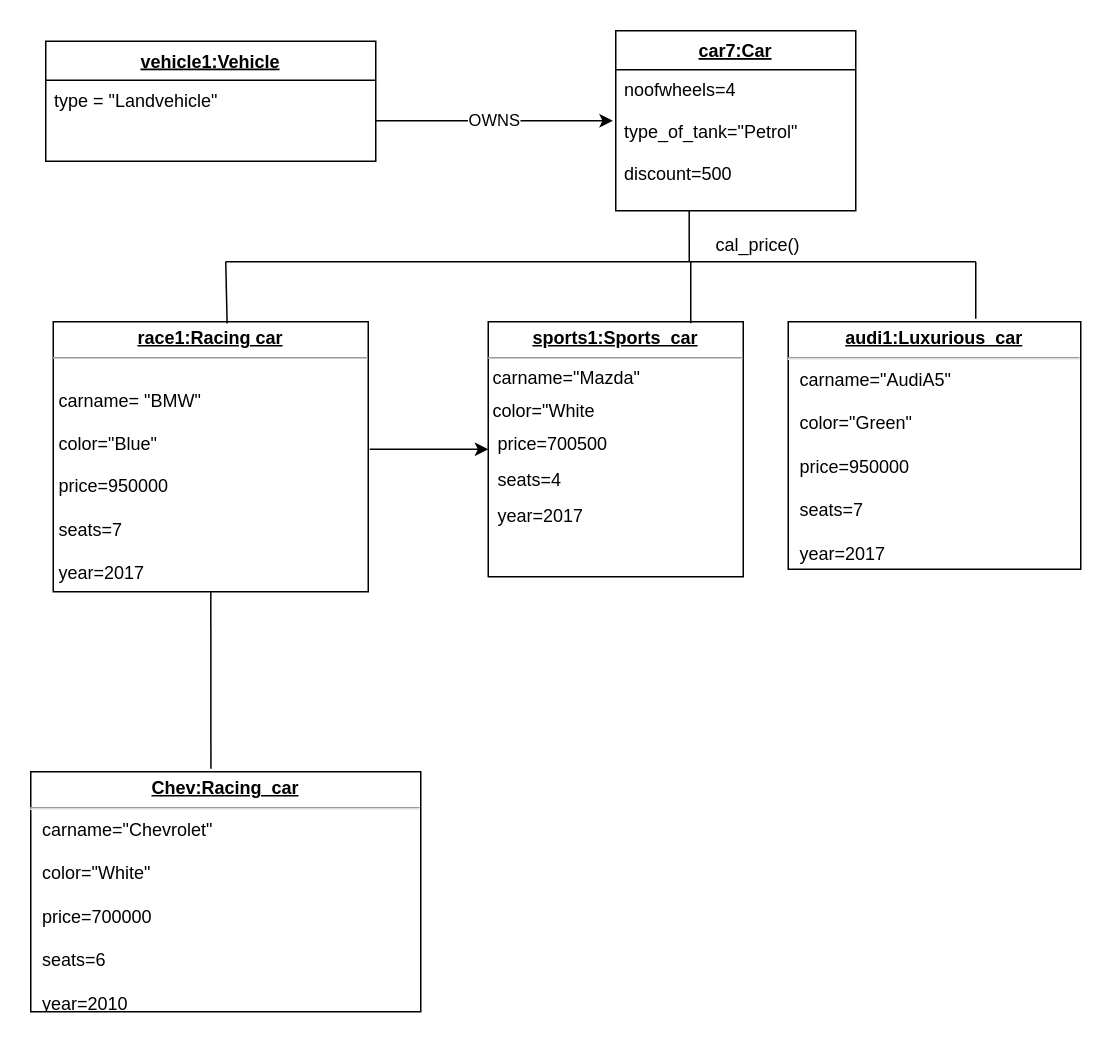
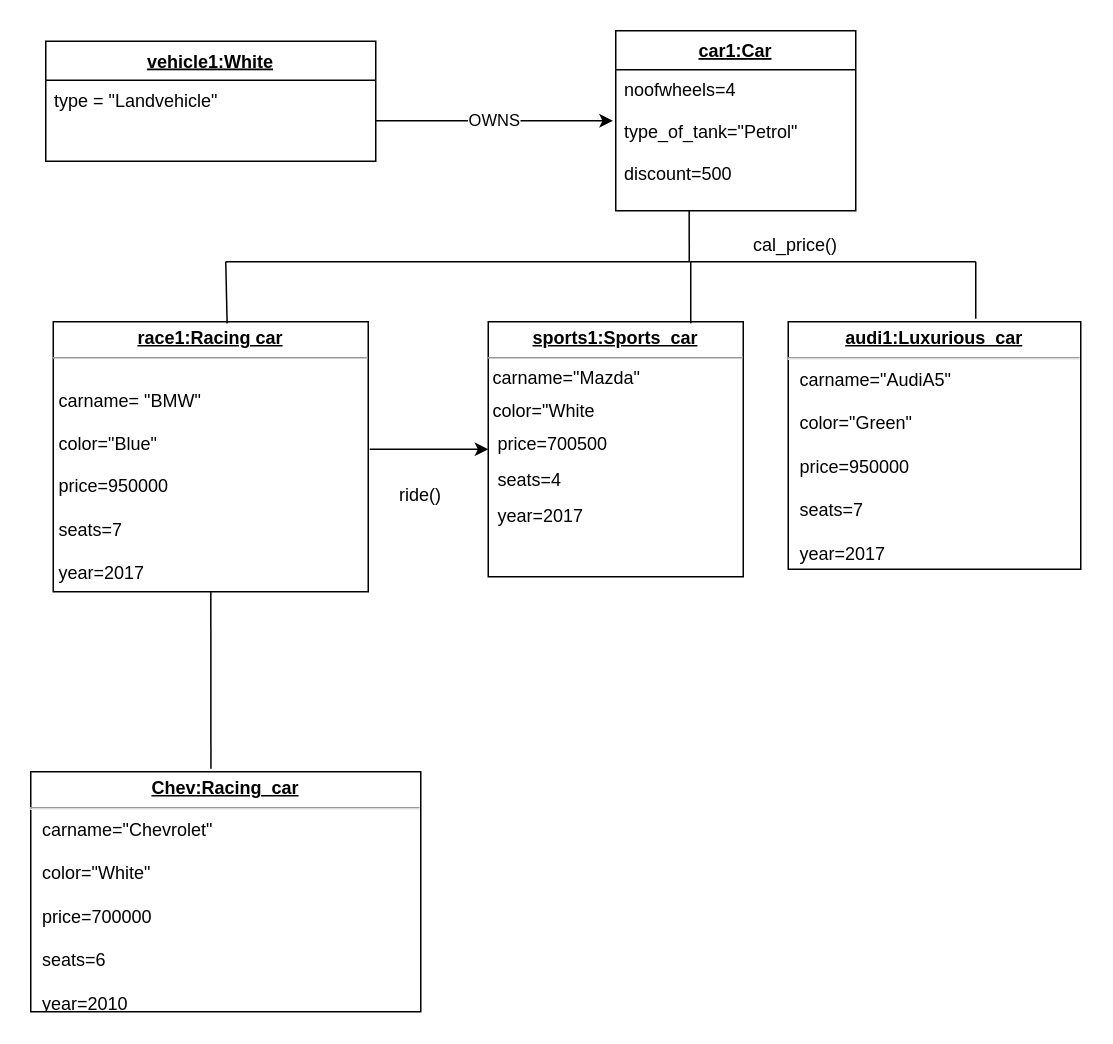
  <mxCell id="0" />
  <mxCell id="1" parent="0" />
- <mxCell id="2" value="vehicle1:Vehicle" style="swimlane;fontStyle=5;align=center;verticalAlign=top;childLayout=stackLayout;horizontal=1;startSize=26;horizontalStack=0;resizeParent=1;resizeParentMax=0;resizeLast=0;collapsible=1;marginBottom=0;" vertex="1" parent="1"><mxGeometry x="30" y="27" width="220" height="80" as="geometry" /></mxCell>
+ <mxCell id="2" value="vehicle1:White" style="swimlane;fontStyle=5;align=center;verticalAlign=top;childLayout=stackLayout;horizontal=1;startSize=26;horizontalStack=0;resizeParent=1;resizeParentMax=0;resizeLast=0;collapsible=1;marginBottom=0;" vertex="1" parent="1"><mxGeometry x="30" y="27" width="220" height="80" as="geometry" /></mxCell>
  <mxCell id="3" value="type = &quot;Landvehicle&quot;" style="text;strokeColor=none;fillColor=none;align=left;verticalAlign=top;spacingLeft=4;spacingRight=4;overflow=hidden;rotatable=0;points=[[0,0.5],[1,0.5]];portConstraint=eastwest;" vertex="1" parent="2"><mxGeometry y="26" width="220" height="54" as="geometry" /></mxCell>
- <mxCell id="4" value="car7:Car" style="swimlane;fontStyle=5;align=center;verticalAlign=top;childLayout=stackLayout;horizontal=1;startSize=26;horizontalStack=0;resizeParent=1;resizeParentMax=0;resizeLast=0;collapsible=1;marginBottom=0;" vertex="1" parent="1"><mxGeometry x="410" y="20" width="160" height="120" as="geometry" /></mxCell>
+ <mxCell id="4" value="car1:Car" style="swimlane;fontStyle=5;align=center;verticalAlign=top;childLayout=stackLayout;horizontal=1;startSize=26;horizontalStack=0;resizeParent=1;resizeParentMax=0;resizeLast=0;collapsible=1;marginBottom=0;" vertex="1" parent="1"><mxGeometry x="410" y="20" width="160" height="120" as="geometry" /></mxCell>
  <mxCell id="5" value="noofwheels=4&#10;&#10;type_of_tank=&quot;Petrol&quot;&#10;&#10;discount=500&#10;" style="text;strokeColor=none;fillColor=none;align=left;verticalAlign=top;spacingLeft=4;spacingRight=4;overflow=hidden;rotatable=0;points=[[0,0.5],[1,0.5]];portConstraint=eastwest;" vertex="1" parent="4"><mxGeometry y="26" width="160" height="94" as="geometry" /></mxCell>
  <mxCell id="6" value="&lt;p style=&quot;margin: 0px ; margin-top: 4px ; text-align: center&quot;&gt;&lt;b&gt;&lt;u&gt;race1:Racing car&lt;/u&gt;&lt;/b&gt;&lt;/p&gt;&lt;hr size=&quot;1&quot;&gt;&lt;p style=&quot;margin: 0px ; margin-left: 4px&quot;&gt;&lt;br&gt;&lt;/p&gt;&lt;p style=&quot;margin: 0px ; margin-left: 4px&quot;&gt;carname= &quot;BMW&quot;&lt;/p&gt;&lt;p style=&quot;margin: 0px ; margin-left: 4px&quot;&gt;&lt;br&gt;&lt;/p&gt;&lt;p style=&quot;margin: 0px ; margin-left: 4px&quot;&gt;color=&quot;Blue&quot;&lt;/p&gt;&lt;p style=&quot;margin: 0px ; margin-left: 4px&quot;&gt;&lt;br&gt;&lt;/p&gt;&lt;p style=&quot;margin: 0px ; margin-left: 4px&quot;&gt;price=950000&lt;/p&gt;&lt;p style=&quot;margin: 0px ; margin-left: 4px&quot;&gt;&lt;br&gt;&lt;/p&gt;&lt;p style=&quot;margin: 0px ; margin-left: 4px&quot;&gt;seats=7&lt;/p&gt;&lt;p style=&quot;margin: 0px ; margin-left: 4px&quot;&gt;&lt;br&gt;&lt;/p&gt;&lt;p style=&quot;margin: 0px ; margin-left: 4px&quot;&gt;year=2017&lt;/p&gt;&lt;p style=&quot;margin: 0px ; margin-left: 4px&quot;&gt;&lt;br&gt;&lt;/p&gt;" style="verticalAlign=top;align=left;overflow=fill;fontSize=12;fontFamily=Helvetica;html=1;" vertex="1" parent="1"><mxGeometry x="35" y="214" width="210" height="180" as="geometry" /></mxCell>
  <mxCell id="7" value="&lt;p style=&quot;margin: 0px ; margin-top: 4px ; text-align: center&quot;&gt;&lt;b&gt;&lt;u&gt;sports1:Sports_car&lt;/u&gt;&lt;/b&gt;&lt;/p&gt;&lt;hr size=&quot;1&quot;&gt;&lt;div style=&quot;height: 2px&quot;&gt;&amp;nbsp;carname=&quot;Mazda&quot;&lt;/div&gt;&lt;div style=&quot;height: 2px&quot;&gt;&amp;nbsp;&lt;/div&gt;&lt;div style=&quot;height: 2px&quot;&gt;&amp;nbsp;&amp;nbsp;&lt;/div&gt;&lt;div style=&quot;height: 2px&quot;&gt;&lt;br&gt;&lt;/div&gt;&lt;div style=&quot;height: 2px&quot;&gt;&lt;br&gt;&lt;/div&gt;&lt;div style=&quot;height: 2px&quot;&gt;&lt;br&gt;&lt;/div&gt;&lt;div style=&quot;height: 2px&quot;&gt;&lt;br&gt;&lt;/div&gt;&lt;div style=&quot;height: 2px&quot;&gt;&lt;br&gt;&lt;/div&gt;&lt;div style=&quot;height: 2px&quot;&gt;&lt;br&gt;&lt;/div&gt;&lt;div style=&quot;height: 2px&quot;&gt;&lt;br&gt;&lt;/div&gt;&lt;div style=&quot;height: 2px&quot;&gt;&amp;nbsp;&lt;/div&gt;&lt;div style=&quot;height: 2px&quot;&gt;&amp;nbsp;color=&quot;White&lt;/div&gt;&lt;div style=&quot;height: 2px&quot;&gt;&lt;br&gt;&lt;/div&gt;&lt;div style=&quot;height: 2px&quot;&gt;&lt;br&gt;&lt;/div&gt;&lt;div style=&quot;height: 2px&quot;&gt;&lt;br&gt;&lt;/div&gt;&lt;div style=&quot;height: 2px&quot;&gt;&lt;br&gt;&lt;/div&gt;&lt;div style=&quot;height: 2px&quot;&gt;&lt;br&gt;&lt;/div&gt;&lt;div style=&quot;height: 2px&quot;&gt;&lt;br&gt;&lt;/div&gt;&lt;div style=&quot;height: 2px&quot;&gt;&lt;br&gt;&lt;/div&gt;&lt;div style=&quot;height: 2px&quot;&gt;&lt;br&gt;&lt;/div&gt;&lt;div style=&quot;height: 2px&quot;&gt;&lt;br&gt;&lt;/div&gt;&lt;div style=&quot;height: 2px&quot;&gt;&lt;br&gt;&lt;/div&gt;&lt;div style=&quot;height: 2px&quot;&gt;&amp;nbsp; price=700500&lt;/div&gt;&lt;div style=&quot;height: 2px&quot;&gt;&lt;br&gt;&lt;/div&gt;&lt;div style=&quot;height: 2px&quot;&gt;&lt;br&gt;&lt;/div&gt;&lt;div style=&quot;height: 2px&quot;&gt;&lt;br&gt;&lt;/div&gt;&lt;div style=&quot;height: 2px&quot;&gt;&lt;br&gt;&lt;/div&gt;&lt;div style=&quot;height: 2px&quot;&gt;&lt;br&gt;&lt;/div&gt;&lt;div style=&quot;height: 2px&quot;&gt;&lt;br&gt;&lt;/div&gt;&lt;div style=&quot;height: 2px&quot;&gt;&lt;br&gt;&lt;/div&gt;&lt;div style=&quot;height: 2px&quot;&gt;&lt;br&gt;&lt;/div&gt;&lt;div style=&quot;height: 2px&quot;&gt;&lt;br&gt;&lt;/div&gt;&lt;div style=&quot;height: 2px&quot;&gt;&lt;br&gt;&lt;/div&gt;&lt;div style=&quot;height: 2px&quot;&gt;&lt;br&gt;&lt;/div&gt;&lt;div style=&quot;height: 2px&quot;&gt;&amp;nbsp; seats=4&lt;/div&gt;&lt;div style=&quot;height: 2px&quot;&gt;&lt;br&gt;&lt;/div&gt;&lt;div style=&quot;height: 2px&quot;&gt;&lt;br&gt;&lt;/div&gt;&lt;div style=&quot;height: 2px&quot;&gt;&lt;br&gt;&lt;/div&gt;&lt;div style=&quot;height: 2px&quot;&gt;&lt;br&gt;&lt;/div&gt;&lt;div style=&quot;height: 2px&quot;&gt;&lt;br&gt;&lt;/div&gt;&lt;div style=&quot;height: 2px&quot;&gt;&lt;br&gt;&lt;/div&gt;&lt;div style=&quot;height: 2px&quot;&gt;&lt;br&gt;&lt;/div&gt;&lt;div style=&quot;height: 2px&quot;&gt;&lt;br&gt;&lt;/div&gt;&lt;div style=&quot;height: 2px&quot;&gt;&lt;br&gt;&lt;/div&gt;&lt;div style=&quot;height: 2px&quot;&gt;&lt;br&gt;&lt;/div&gt;&lt;div style=&quot;height: 2px&quot;&gt;&amp;nbsp; &amp;nbsp;&lt;/div&gt;&lt;div style=&quot;height: 2px&quot;&gt;&amp;nbsp; year=2017&lt;/div&gt;&lt;div style=&quot;height: 2px&quot;&gt;&lt;br&gt;&lt;/div&gt;&lt;div style=&quot;height: 2px&quot;&gt;&lt;br&gt;&lt;/div&gt;&lt;div style=&quot;height: 2px&quot;&gt;&lt;/div&gt;" style="verticalAlign=top;align=left;overflow=fill;fontSize=12;fontFamily=Helvetica;html=1;" vertex="1" parent="1"><mxGeometry x="325" y="214" width="170" height="170" as="geometry" /></mxCell>
  <mxCell id="8" value="&lt;p style=&quot;margin: 0px ; margin-top: 4px ; text-align: center ; text-decoration: underline&quot;&gt;&lt;b&gt;audi1:Luxurious_car&lt;/b&gt;&lt;/p&gt;&lt;hr&gt;&lt;p style=&quot;margin: 0px ; margin-left: 8px&quot;&gt;carname=&quot;AudiA5&quot;&lt;/p&gt;&lt;p style=&quot;margin: 0px ; margin-left: 8px&quot;&gt;&lt;br&gt;&lt;/p&gt;&lt;p style=&quot;margin: 0px ; margin-left: 8px&quot;&gt;color=&quot;Green&quot;&lt;/p&gt;&lt;p style=&quot;margin: 0px ; margin-left: 8px&quot;&gt;&lt;br&gt;&lt;/p&gt;&lt;p style=&quot;margin: 0px ; margin-left: 8px&quot;&gt;price=950000&lt;/p&gt;&lt;p style=&quot;margin: 0px ; margin-left: 8px&quot;&gt;&lt;br&gt;&lt;/p&gt;&lt;p style=&quot;margin: 0px ; margin-left: 8px&quot;&gt;seats=7&lt;/p&gt;&lt;p style=&quot;margin: 0px ; margin-left: 8px&quot;&gt;&lt;br&gt;&lt;/p&gt;&lt;p style=&quot;margin: 0px ; margin-left: 8px&quot;&gt;year=2017&lt;/p&gt;" style="verticalAlign=top;align=left;overflow=fill;fontSize=12;fontFamily=Helvetica;html=1;" vertex="1" parent="1"><mxGeometry x="525" y="214" width="195" height="165" as="geometry" /></mxCell>
  <mxCell id="9" value="&lt;p style=&quot;margin: 0px ; margin-top: 4px ; text-align: center ; text-decoration: underline&quot;&gt;&lt;b&gt;Chev:Racing_car&lt;/b&gt;&lt;/p&gt;&lt;hr&gt;&lt;p style=&quot;margin: 0px ; margin-left: 8px&quot;&gt;carname=&quot;Chevrolet&quot;&lt;/p&gt;&lt;p style=&quot;margin: 0px ; margin-left: 8px&quot;&gt;&lt;br&gt;&lt;/p&gt;&lt;p style=&quot;margin: 0px ; margin-left: 8px&quot;&gt;color=&quot;White&quot;&lt;/p&gt;&lt;p style=&quot;margin: 0px ; margin-left: 8px&quot;&gt;&lt;br&gt;&lt;/p&gt;&lt;p style=&quot;margin: 0px ; margin-left: 8px&quot;&gt;price=700000&lt;/p&gt;&lt;p style=&quot;margin: 0px ; margin-left: 8px&quot;&gt;&lt;br&gt;&lt;/p&gt;&lt;p style=&quot;margin: 0px ; margin-left: 8px&quot;&gt;seats=6&lt;/p&gt;&lt;p style=&quot;margin: 0px ; margin-left: 8px&quot;&gt;&lt;br&gt;&lt;/p&gt;&lt;p style=&quot;margin: 0px ; margin-left: 8px&quot;&gt;year=2010&lt;/p&gt;" style="verticalAlign=top;align=left;overflow=fill;fontSize=12;fontFamily=Helvetica;html=1;" vertex="1" parent="1"><mxGeometry x="20" y="514" width="260" height="160" as="geometry" /></mxCell>
  <mxCell id="10" value="" style="endArrow=none;html=1;exitX=0.306;exitY=1;exitDx=0;exitDy=0;exitPerimeter=0;" edge="1" parent="1" source="5"><mxGeometry width="50" height="50" relative="1" as="geometry"><mxPoint x="500" y="154" as="sourcePoint" /><mxPoint x="459" y="174" as="targetPoint" /></mxGeometry></mxCell>
  <mxCell id="11" value="" style="endArrow=none;html=1;" edge="1" parent="1"><mxGeometry width="50" height="50" relative="1" as="geometry"><mxPoint x="460" y="174" as="sourcePoint" /><mxPoint x="650" y="174" as="targetPoint" /></mxGeometry></mxCell>
  <mxCell id="12" value="" style="endArrow=none;html=1;" edge="1" parent="1"><mxGeometry width="50" height="50" relative="1" as="geometry"><mxPoint x="650" y="174" as="sourcePoint" /><mxPoint x="650" y="212" as="targetPoint" /></mxGeometry></mxCell>
  <mxCell id="13" value="" style="endArrow=none;html=1;entryX=0.794;entryY=0.006;entryDx=0;entryDy=0;entryPerimeter=0;" edge="1" parent="1" target="7"><mxGeometry width="50" height="50" relative="1" as="geometry"><mxPoint x="460" y="174" as="sourcePoint" /><mxPoint x="460" y="204" as="targetPoint" /></mxGeometry></mxCell>
  <mxCell id="14" value="" style="endArrow=none;html=1;" edge="1" parent="1"><mxGeometry width="50" height="50" relative="1" as="geometry"><mxPoint x="460" y="174" as="sourcePoint" /><mxPoint x="150" y="174" as="targetPoint" /></mxGeometry></mxCell>
  <mxCell id="15" value="" style="endArrow=none;html=1;entryX=0.552;entryY=0.006;entryDx=0;entryDy=0;entryPerimeter=0;" edge="1" parent="1" target="6"><mxGeometry width="50" height="50" relative="1" as="geometry"><mxPoint x="150" y="174" as="sourcePoint" /><mxPoint x="147" y="214" as="targetPoint" /></mxGeometry></mxCell>
  <mxCell id="16" value="" style="endArrow=none;html=1;entryX=0.462;entryY=-0.012;entryDx=0;entryDy=0;entryPerimeter=0;" edge="1" parent="1" source="6" target="9"><mxGeometry width="50" height="50" relative="1" as="geometry"><mxPoint x="20" y="744" as="sourcePoint" /><mxPoint x="140" y="504" as="targetPoint" /></mxGeometry></mxCell>
  <mxCell id="17" value="OWNS" style="edgeStyle=orthogonalEdgeStyle;rounded=0;orthogonalLoop=1;jettySize=auto;html=1;entryX=-0.012;entryY=0.362;entryDx=0;entryDy=0;entryPerimeter=0;" edge="1" parent="1" source="3" target="5"><mxGeometry relative="1" as="geometry" /></mxCell>
  <mxCell id="18" value="" style="endArrow=classic;html=1;entryX=0;entryY=0.5;entryDx=0;entryDy=0;" edge="1" parent="1" target="7"><mxGeometry width="50" height="50" relative="1" as="geometry"><mxPoint x="246" y="299" as="sourcePoint" /><mxPoint x="70" y="694" as="targetPoint" /></mxGeometry></mxCell>
- <mxCell id="19" value="cal_price()" style="text;html=1;resizable=0;points=[];autosize=1;align=left;verticalAlign=top;spacingTop=-4;" vertex="1" parent="1"><mxGeometry x="475" y="153" width="70" height="20" as="geometry" /></mxCell>
+ <mxCell id="19" value="cal_price()" style="text;html=1;resizable=0;points=[];autosize=1;align=left;verticalAlign=top;spacingTop=-4;" vertex="1" parent="1"><mxGeometry x="500" y="153" width="70" height="20" as="geometry" /></mxCell>
+ <mxCell id="20" value="ride()" style="text;html=1;resizable=0;points=[];autosize=1;align=left;verticalAlign=top;spacingTop=-4;" vertex="1" parent="1"><mxGeometry x="264" y="320" width="40" height="20" as="geometry" /></mxCell>
